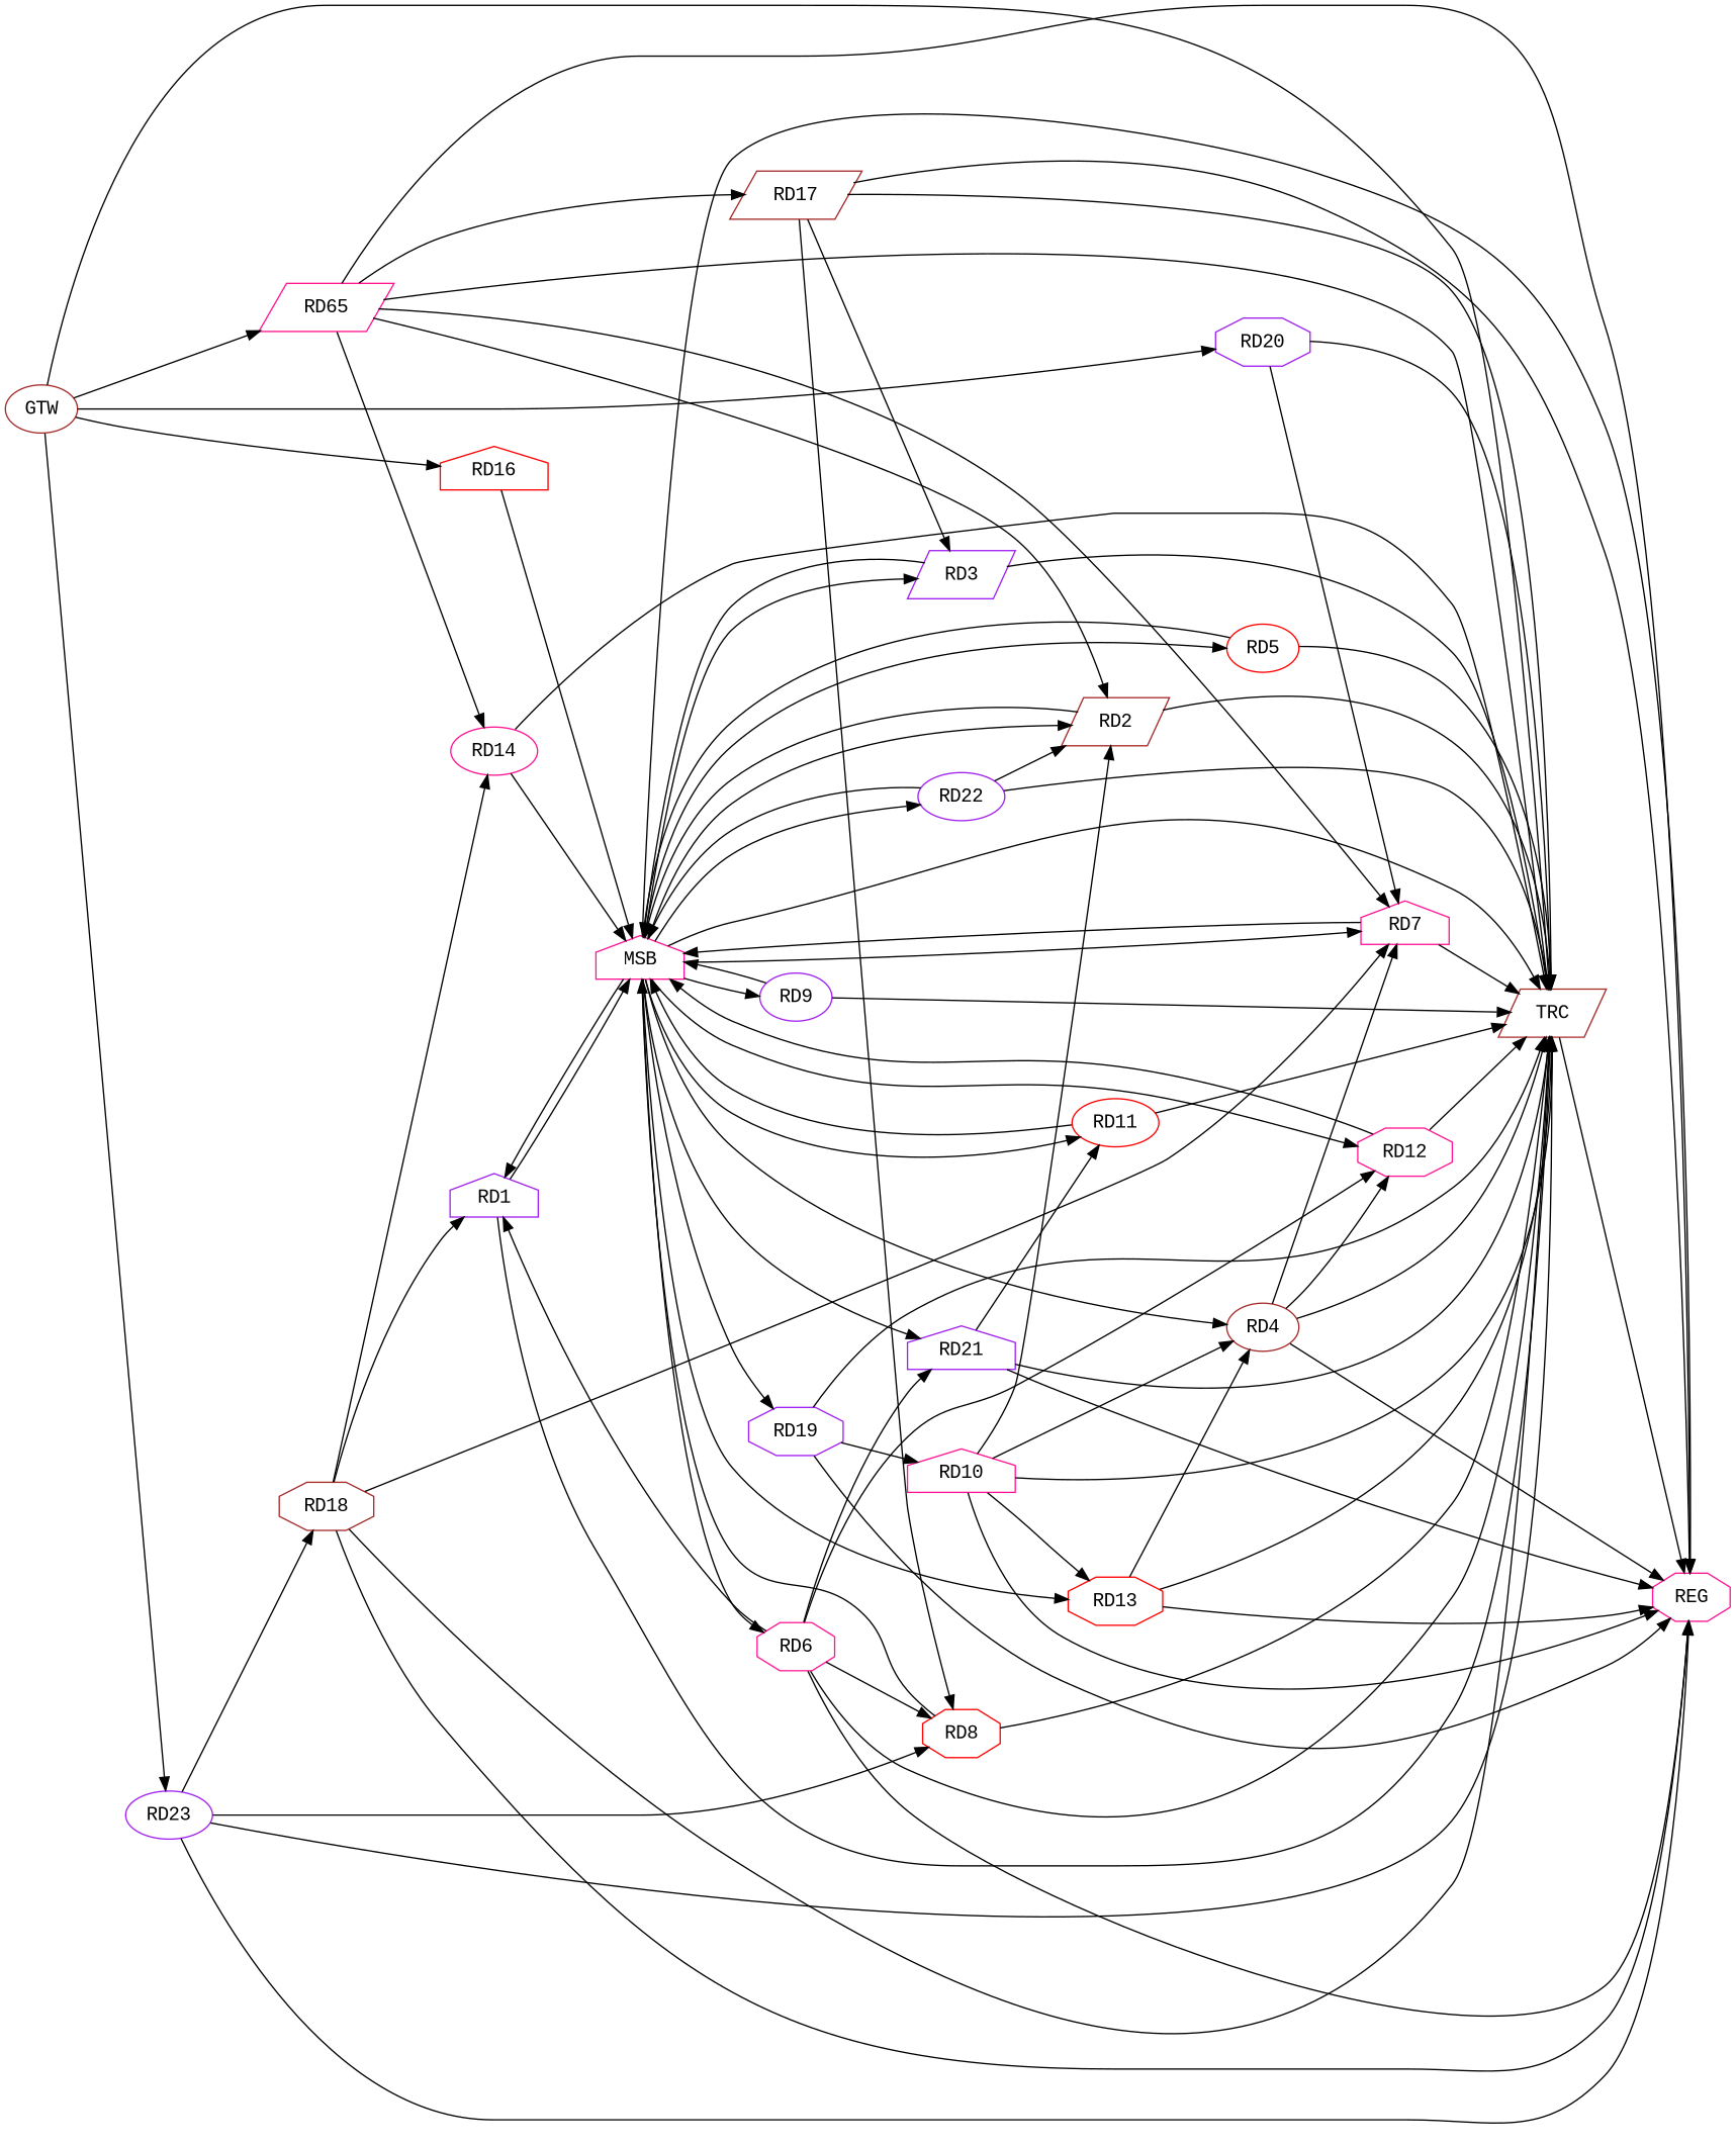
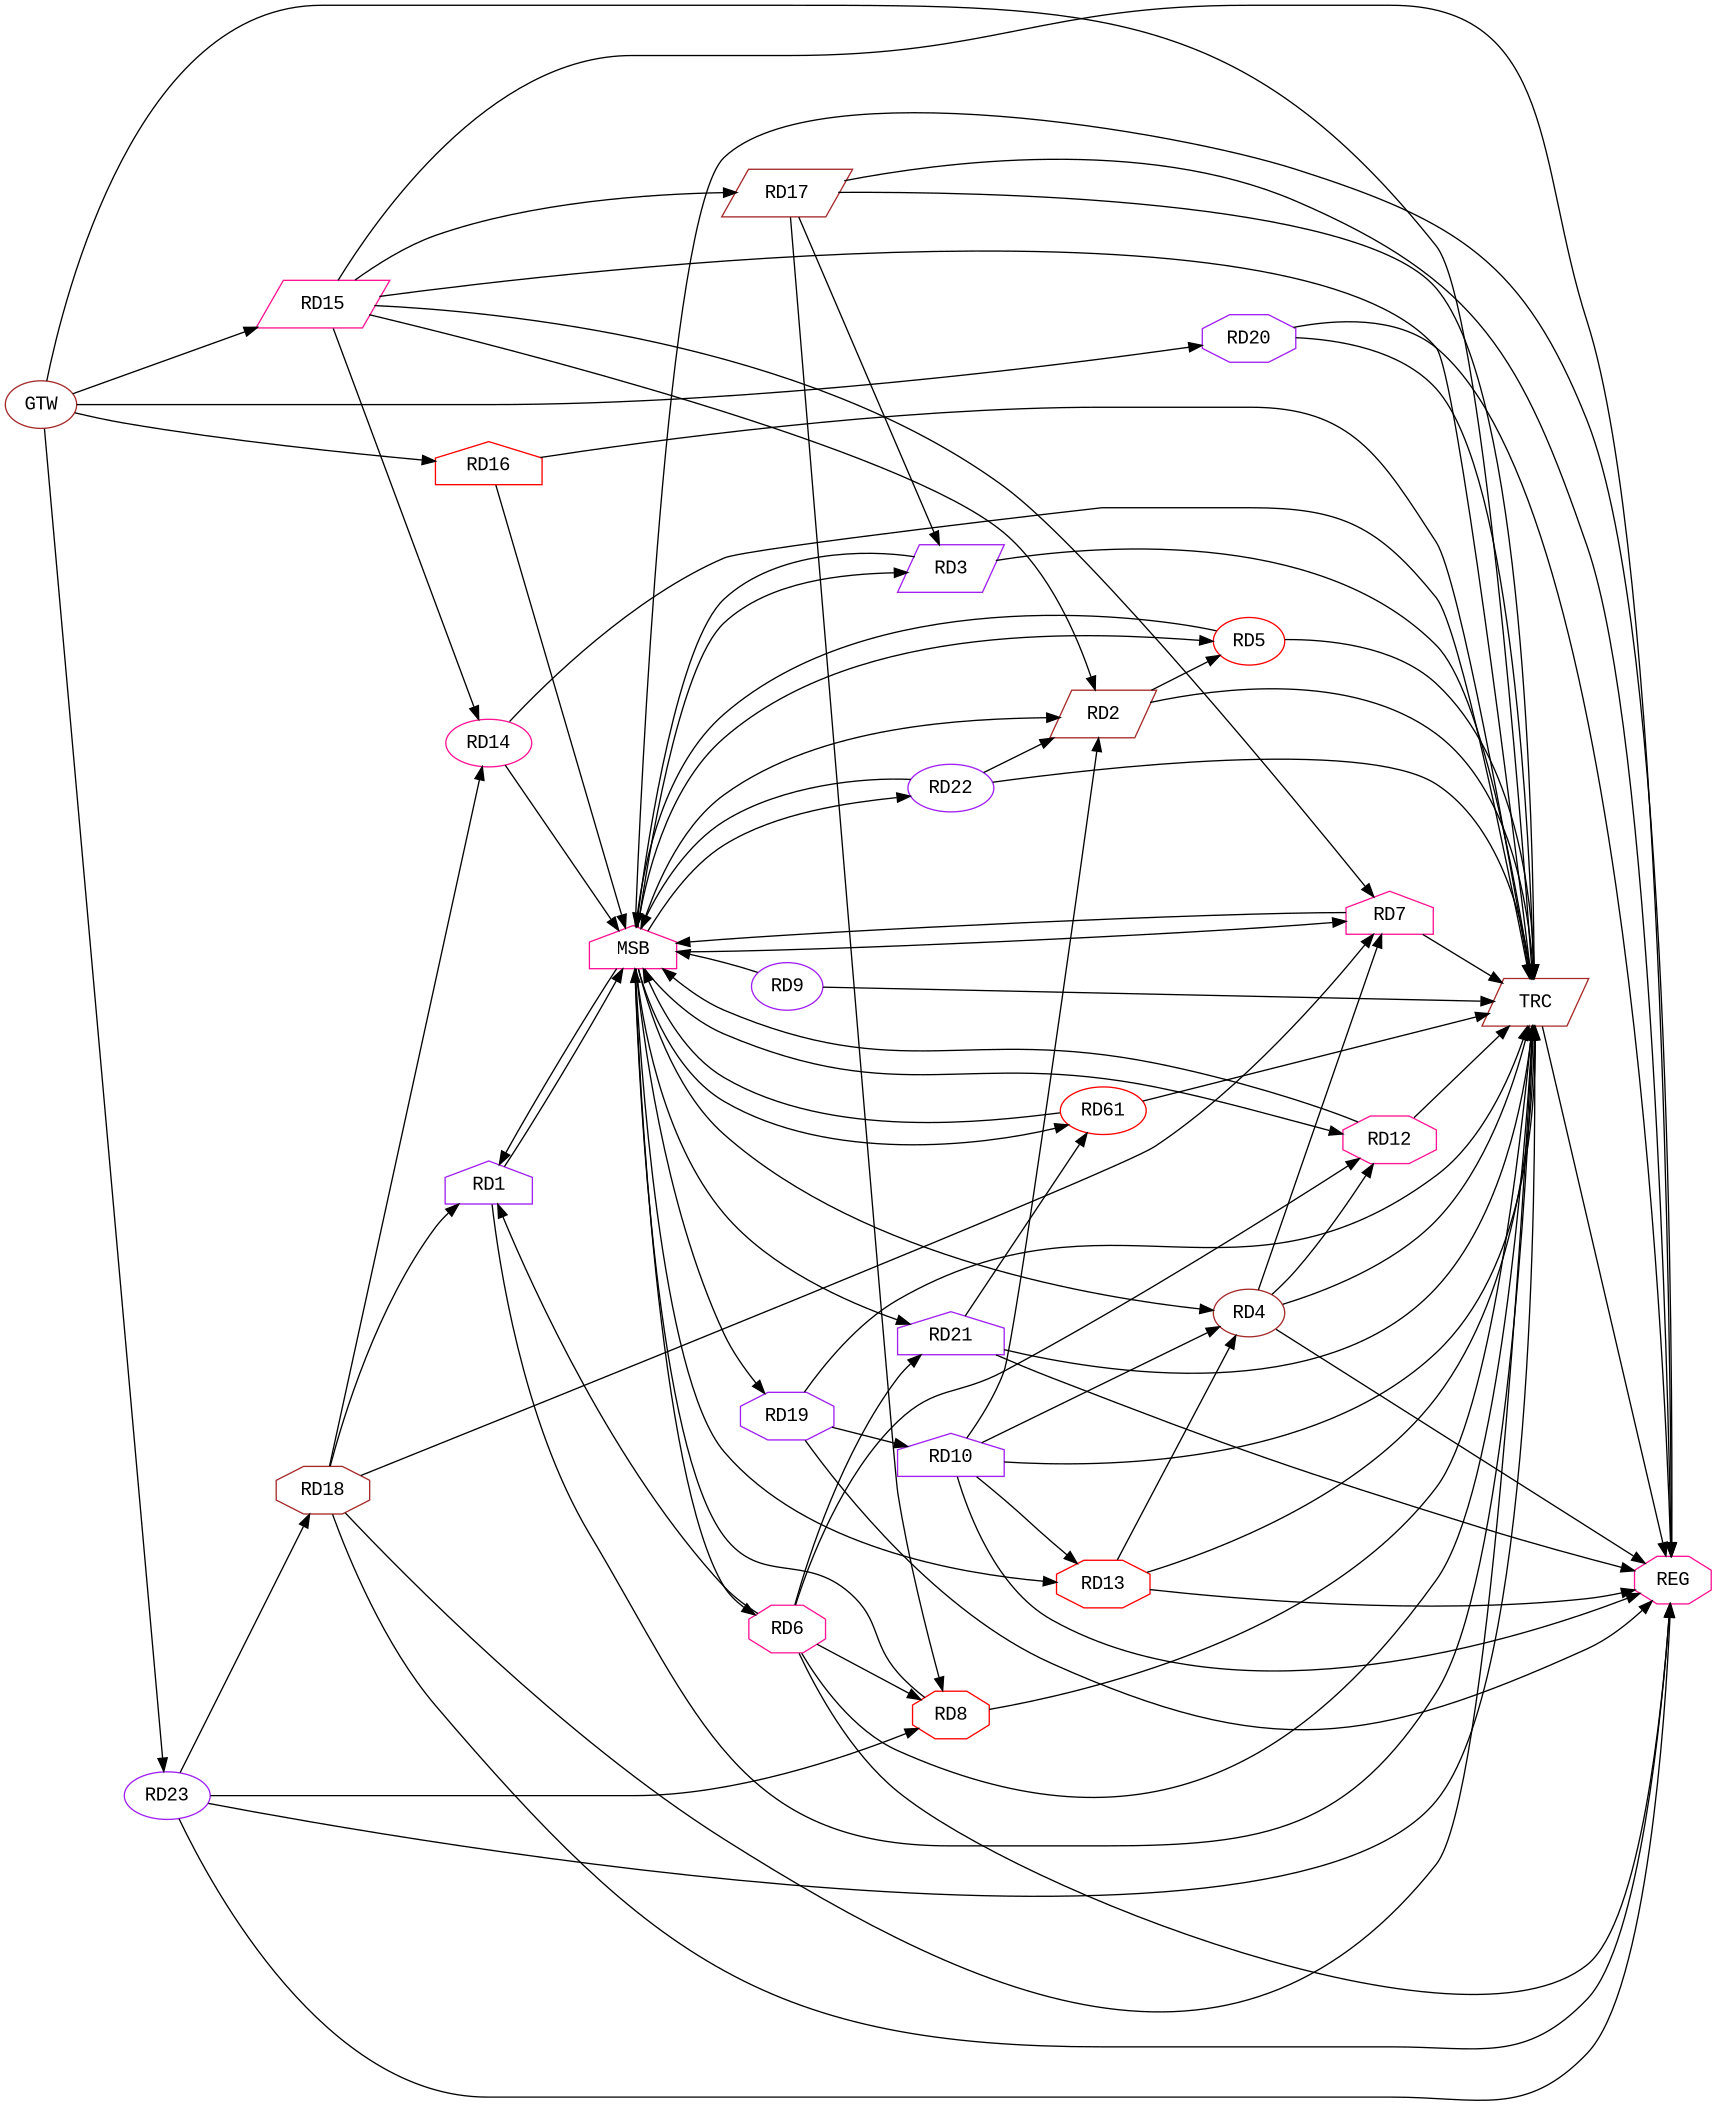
  strict digraph {
    fontname="Liberation Mono"
    rankdir=LR
    node [color=purple fontname="Liberation Mono" shape=ellipse]
    edge [fontname="Liberation Mono"]
    n1 [label=RD1 shape=house]
    n2 [color=deeppink label=MSB shape=house]
    n3 [color=brown label=TRC shape=parallelogram]
    n4 [color=brown label=RD2 shape=parallelogram]
    n5 [label=RD3 shape=parallelogram]
    n6 [color=brown label=RD4]
    n7 [color=deeppink label=RD7 shape=house]
    n8 [color=deeppink label=RD12 shape=octagon]
    n9 [color=deeppink label=REG shape=octagon]
    n10 [color=red label=RD5]
    n11 [color=deeppink label=RD6 shape=octagon]
    n12 [label=RD21 shape=house]
    n13 [label=RD9]
    n14 [color=red label=RD13 shape=octagon]
-   n15 [color=red label=RD11]
+   n15 [color=red label=RD61]
    n16 [label=RD19 shape=octagon]
    n17 [label=RD22]
    n18 [color=red label=RD8 shape=octagon]
-   n19 [color=deeppink label=RD10 shape=house]
+   n19 [label=RD10 shape=house]
    n20 [color=deeppink label=RD14]
-   n21 [color=deeppink label=RD65 shape=parallelogram]
+   n21 [color=deeppink label=RD15 shape=parallelogram]
    n22 [color=brown label=RD17 shape=parallelogram]
    n23 [color=red label=RD16 shape=house]
    n24 [color=brown label=RD18 shape=octagon]
    n25 [label=RD20 shape=octagon]
    n26 [label=RD23]
    n27 [color=brown label=GTW]
    n1 -> n2
    n1 -> n3
    n2 -> n1
    n2 -> n4
    n2 -> n5
    n2 -> n6
    n2 -> n7
    n2 -> n8
    n2 -> n9
    n2 -> n10
    n2 -> n11
    n2 -> n12
-   n2 -> n13
    n2 -> n14
    n2 -> n15
    n2 -> n16
    n2 -> n17
    n3 -> n9
-   n4 -> n2
+   n4 -> n10
    n4 -> n3
    n5 -> n2
    n5 -> n3
    n6 -> n3
    n6 -> n7
    n6 -> n8
    n6 -> n9
    n7 -> n2
    n7 -> n3
    n8 -> n2
    n8 -> n3
    n10 -> n2
    n10 -> n3
    n11 -> n1
    n11 -> n3
    n11 -> n8
    n11 -> n9
    n11 -> n12
    n11 -> n18
    n12 -> n3
    n12 -> n9
    n12 -> n15
    n13 -> n2
    n13 -> n3
    n14 -> n3
    n14 -> n6
    n14 -> n9
    n15 -> n2
    n15 -> n3
    n16 -> n3
    n16 -> n9
    n16 -> n19
    n17 -> n2
    n17 -> n3
    n17 -> n4
    n18 -> n2
    n18 -> n3
    n19 -> n3
    n19 -> n4
    n19 -> n6
    n19 -> n9
    n19 -> n14
    n20 -> n2
    n20 -> n3
    n21 -> n3
    n21 -> n4
    n21 -> n7
    n21 -> n9
    n21 -> n20
    n21 -> n22
    n22 -> n3
    n22 -> n5
    n22 -> n9
    n22 -> n18
    n23 -> n2
-   n2 -> n3
+   n23 -> n3
    n24 -> n1
    n24 -> n3
    n24 -> n7
    n24 -> n9
    n24 -> n20
    n25 -> n3
-   n25 -> n7
+   n25 -> n9
    n26 -> n3
    n26 -> n9
    n26 -> n18
    n26 -> n24
    n27 -> n3
    n27 -> n21
    n27 -> n23
    n27 -> n25
    n27 -> n26
  }
